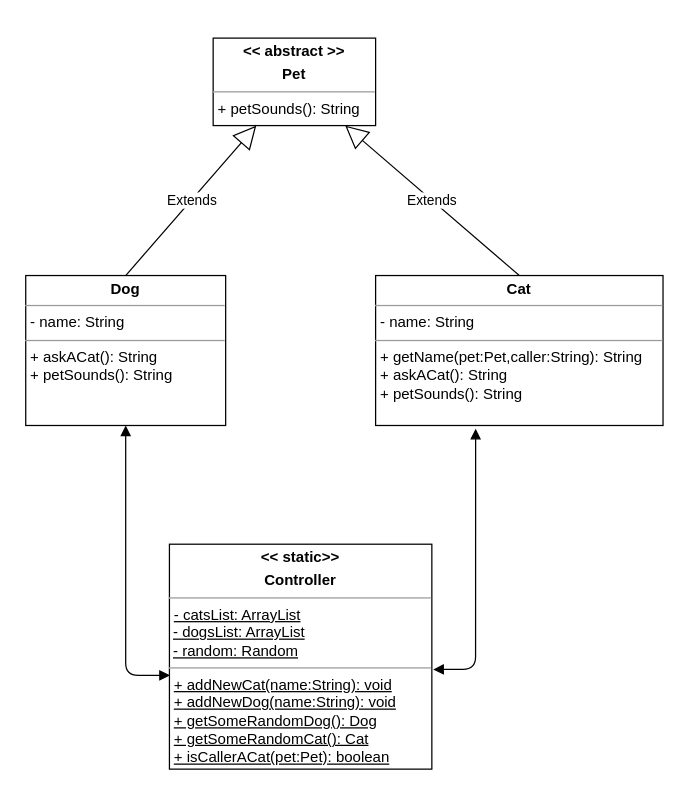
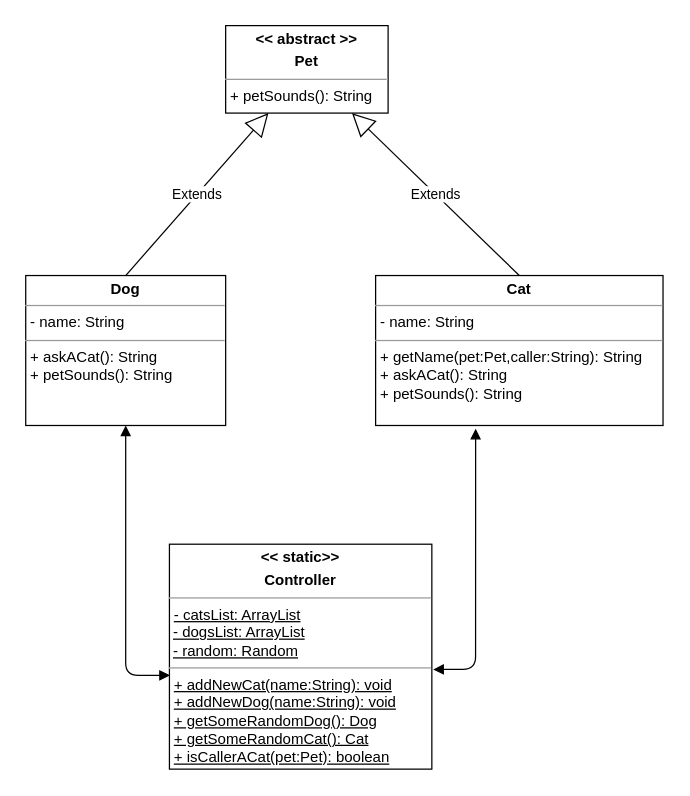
  <mxCell id="0" />
  <mxCell id="1" parent="0" />
  <mxCell id="2" value="&lt;p style=&quot;margin: 0px ; margin-top: 4px ; text-align: center&quot;&gt;&lt;b&gt;Cat&lt;/b&gt;&lt;/p&gt;&lt;hr size=&quot;1&quot;&gt;&lt;p style=&quot;margin: 0px ; margin-left: 4px&quot;&gt;- name: String&lt;/p&gt;&lt;hr size=&quot;1&quot;&gt;&lt;p style=&quot;margin: 0px ; margin-left: 4px&quot;&gt;&lt;span&gt;+ getName(pet:Pet,caller:String): String&lt;/span&gt;&lt;br&gt;&lt;/p&gt;&lt;p style=&quot;margin: 0px ; margin-left: 4px&quot;&gt;+ askACat(): String&lt;br&gt;&lt;/p&gt;&lt;p style=&quot;margin: 0px ; margin-left: 4px&quot;&gt;+ petSounds(): String&lt;br&gt;&lt;/p&gt;" style="verticalAlign=top;align=left;overflow=fill;fontSize=12;fontFamily=Helvetica;html=1;" parent="1" vertex="1"><mxGeometry x="300" y="220" width="230" height="120" as="geometry" /></mxCell>
  <mxCell id="3" value="&lt;p style=&quot;margin: 0px ; margin-top: 4px ; text-align: center&quot;&gt;&lt;b&gt;&amp;lt;&amp;lt; static&amp;gt;&amp;gt;&lt;/b&gt;&lt;b&gt;&lt;br&gt;&lt;/b&gt;&lt;/p&gt;&lt;p style=&quot;margin: 0px ; margin-top: 4px ; text-align: center&quot;&gt;&lt;b&gt;Controller&lt;/b&gt;&lt;/p&gt;&lt;hr size=&quot;1&quot;&gt;&lt;p style=&quot;margin: 0px ; margin-left: 4px&quot;&gt;&lt;u&gt;- catsList: ArrayList&lt;/u&gt;&lt;/p&gt;&amp;nbsp;&lt;u&gt;- dogsList: ArrayList&lt;/u&gt;&lt;br&gt;&amp;nbsp;&lt;u&gt;- random: Random&lt;/u&gt;&lt;br&gt;&lt;hr size=&quot;1&quot;&gt;&lt;p style=&quot;margin: 0px ; margin-left: 4px&quot;&gt;&lt;u&gt;+ addNewCat(name:String): void&lt;/u&gt;&lt;/p&gt;&lt;p style=&quot;margin: 0px ; margin-left: 4px&quot;&gt;&lt;u&gt;+ addNewDog(name:String): void&lt;br&gt;&lt;/u&gt;&lt;/p&gt;&lt;p style=&quot;margin: 0px ; margin-left: 4px&quot;&gt;&lt;u&gt;+ getSomeRandomDog(): Dog&lt;br&gt;&lt;/u&gt;&lt;/p&gt;&lt;p style=&quot;margin: 0px ; margin-left: 4px&quot;&gt;&lt;u&gt;+ getSomeRandomCat(): Cat&lt;br&gt;&lt;/u&gt;&lt;/p&gt;&lt;p style=&quot;margin: 0px ; margin-left: 4px&quot;&gt;&lt;u&gt;+ isCallerACat(pet:Pet): boolean&lt;/u&gt;&lt;br&gt;&lt;/p&gt;&lt;p style=&quot;margin: 0px ; margin-left: 4px&quot;&gt;&lt;br&gt;&lt;/p&gt;&lt;p style=&quot;margin: 0px ; margin-left: 4px&quot;&gt;&lt;br&gt;&lt;/p&gt;" style="verticalAlign=top;align=left;overflow=fill;fontSize=12;fontFamily=Helvetica;html=1;" parent="1" vertex="1"><mxGeometry x="135" y="435" width="210" height="180" as="geometry" /></mxCell>
  <mxCell id="4" value="&lt;p style=&quot;margin: 0px ; margin-top: 4px ; text-align: center&quot;&gt;&lt;b&gt;Dog&lt;/b&gt;&lt;/p&gt;&lt;hr size=&quot;1&quot;&gt;&lt;p style=&quot;margin: 0px ; margin-left: 4px&quot;&gt;- name: String&lt;/p&gt;&lt;hr size=&quot;1&quot;&gt;&lt;p style=&quot;margin: 0px ; margin-left: 4px&quot;&gt;&lt;span&gt;+ askACat(): String&lt;/span&gt;&lt;br&gt;&lt;/p&gt;&lt;p style=&quot;margin: 0px ; margin-left: 4px&quot;&gt;+ petSounds(): String&lt;/p&gt;" style="verticalAlign=top;align=left;overflow=fill;fontSize=12;fontFamily=Helvetica;html=1;" parent="1" vertex="1"><mxGeometry x="20" y="220" width="160" height="120" as="geometry" /></mxCell>
- <mxCell id="5" value="&lt;p style=&quot;margin: 0px ; margin-top: 4px ; text-align: center&quot;&gt;&lt;b&gt;&amp;lt;&amp;lt; abstract &amp;gt;&amp;gt;&lt;/b&gt;&lt;/p&gt;&lt;p style=&quot;margin: 0px ; margin-top: 4px ; text-align: center&quot;&gt;&lt;b&gt;Pet&lt;/b&gt;&lt;/p&gt;&lt;hr size=&quot;1&quot;&gt;&lt;p style=&quot;margin: 0px ; margin-left: 4px&quot;&gt;&lt;span&gt;+ petSounds(): String&lt;/span&gt;&lt;br&gt;&lt;/p&gt;" style="verticalAlign=top;align=left;overflow=fill;fontSize=12;fontFamily=Helvetica;html=1;" parent="1" vertex="1"><mxGeometry x="170" y="30" width="130" height="70" as="geometry" /></mxCell>
+ <mxCell id="5" value="&lt;p style=&quot;margin: 0px ; margin-top: 4px ; text-align: center&quot;&gt;&lt;b&gt;&amp;lt;&amp;lt; abstract &amp;gt;&amp;gt;&lt;/b&gt;&lt;/p&gt;&lt;p style=&quot;margin: 0px ; margin-top: 4px ; text-align: center&quot;&gt;&lt;b&gt;Pet&lt;/b&gt;&lt;/p&gt;&lt;hr size=&quot;1&quot;&gt;&lt;p style=&quot;margin: 0px ; margin-left: 4px&quot;&gt;&lt;span&gt;+ petSounds(): String&lt;/span&gt;&lt;br&gt;&lt;/p&gt;" style="verticalAlign=top;align=left;overflow=fill;fontSize=12;fontFamily=Helvetica;html=1;" parent="1" vertex="1"><mxGeometry x="180" y="20" width="130" height="70" as="geometry" /></mxCell>
  <mxCell id="6" value="Extends" style="endArrow=block;endSize=16;endFill=0;html=1;exitX=0.5;exitY=0;exitDx=0;exitDy=0;" parent="1" source="2" target="5" edge="1"><mxGeometry width="160" relative="1" as="geometry"><mxPoint x="320" y="70" as="sourcePoint" /><mxPoint x="240" y="90" as="targetPoint" /></mxGeometry></mxCell>
  <mxCell id="7" value="Extends" style="endArrow=block;endSize=16;endFill=0;html=1;exitX=0.5;exitY=0;exitDx=0;exitDy=0;" parent="1" source="4" target="5" edge="1"><mxGeometry width="160" relative="1" as="geometry"><mxPoint x="-20" y="90" as="sourcePoint" /><mxPoint x="140" y="90" as="targetPoint" /></mxGeometry></mxCell>
  <mxCell id="8" value="" style="endArrow=block;startArrow=block;endFill=1;startFill=1;html=1;entryX=0.348;entryY=1.021;entryDx=0;entryDy=0;entryPerimeter=0;exitX=1.005;exitY=0.557;exitDx=0;exitDy=0;exitPerimeter=0;" edge="1" parent="1" source="3" target="2"><mxGeometry width="160" relative="1" as="geometry"><mxPoint x="330" y="410" as="sourcePoint" /><mxPoint x="490" y="410" as="targetPoint" /><Array as="points"><mxPoint x="380" y="535" /></Array></mxGeometry></mxCell>
  <mxCell id="9" value="" style="endArrow=block;startArrow=block;endFill=1;startFill=1;html=1;entryX=0.5;entryY=1;entryDx=0;entryDy=0;exitX=0.002;exitY=0.583;exitDx=0;exitDy=0;exitPerimeter=0;" edge="1" parent="1" source="3" target="4"><mxGeometry width="160" relative="1" as="geometry"><mxPoint x="110" y="545" as="sourcePoint" /><mxPoint x="439.26" y="349.04" as="targetPoint" /><Array as="points"><mxPoint x="100" y="540" /></Array></mxGeometry></mxCell>
